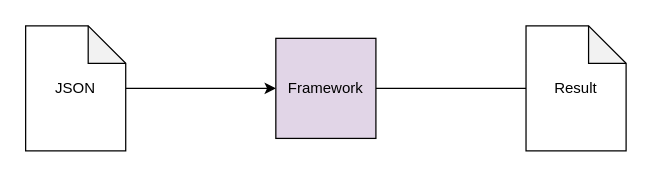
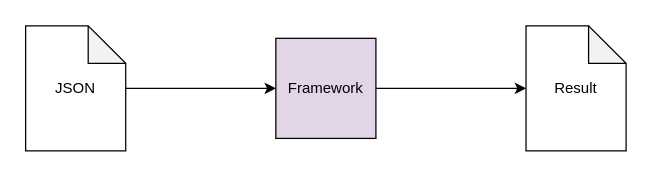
  <mxCell id="0" />
  <mxCell id="1" parent="0" />
  <mxCell id="2" style="edgeStyle=orthogonalEdgeStyle;rounded=0;orthogonalLoop=1;jettySize=auto;html=1;" edge="1" parent="1" source="3" target="5"><mxGeometry relative="1" as="geometry" /></mxCell>
  <mxCell id="3" value="JSON" style="shape=note;whiteSpace=wrap;html=1;backgroundOutline=1;darkOpacity=0.05;" vertex="1" parent="1"><mxGeometry x="20" y="20" width="80" height="100" as="geometry" /></mxCell>
- <mxCell id="4" style="edgeStyle=orthogonalEdgeStyle;rounded=0;orthogonalLoop=1;jettySize=auto;html=1;endArrow=none;" edge="1" parent="1" source="5" target="6"><mxGeometry relative="1" as="geometry" /></mxCell>
+ <mxCell id="4" style="edgeStyle=orthogonalEdgeStyle;rounded=0;orthogonalLoop=1;jettySize=auto;html=1;" edge="1" parent="1" source="5" target="6"><mxGeometry relative="1" as="geometry" /></mxCell>
  <mxCell id="5" value="F&lt;span style=&quot;background-color: initial;&quot;&gt;ramework&lt;/span&gt;" style="whiteSpace=wrap;html=1;aspect=fixed;fillColor=#e1d5e7;" vertex="1" parent="1"><mxGeometry x="220" y="30" width="80" height="80" as="geometry" /></mxCell>
  <mxCell id="6" value="Result" style="shape=note;whiteSpace=wrap;html=1;backgroundOutline=1;darkOpacity=0.05;" vertex="1" parent="1"><mxGeometry x="420" y="20" width="80" height="100" as="geometry" /></mxCell>
